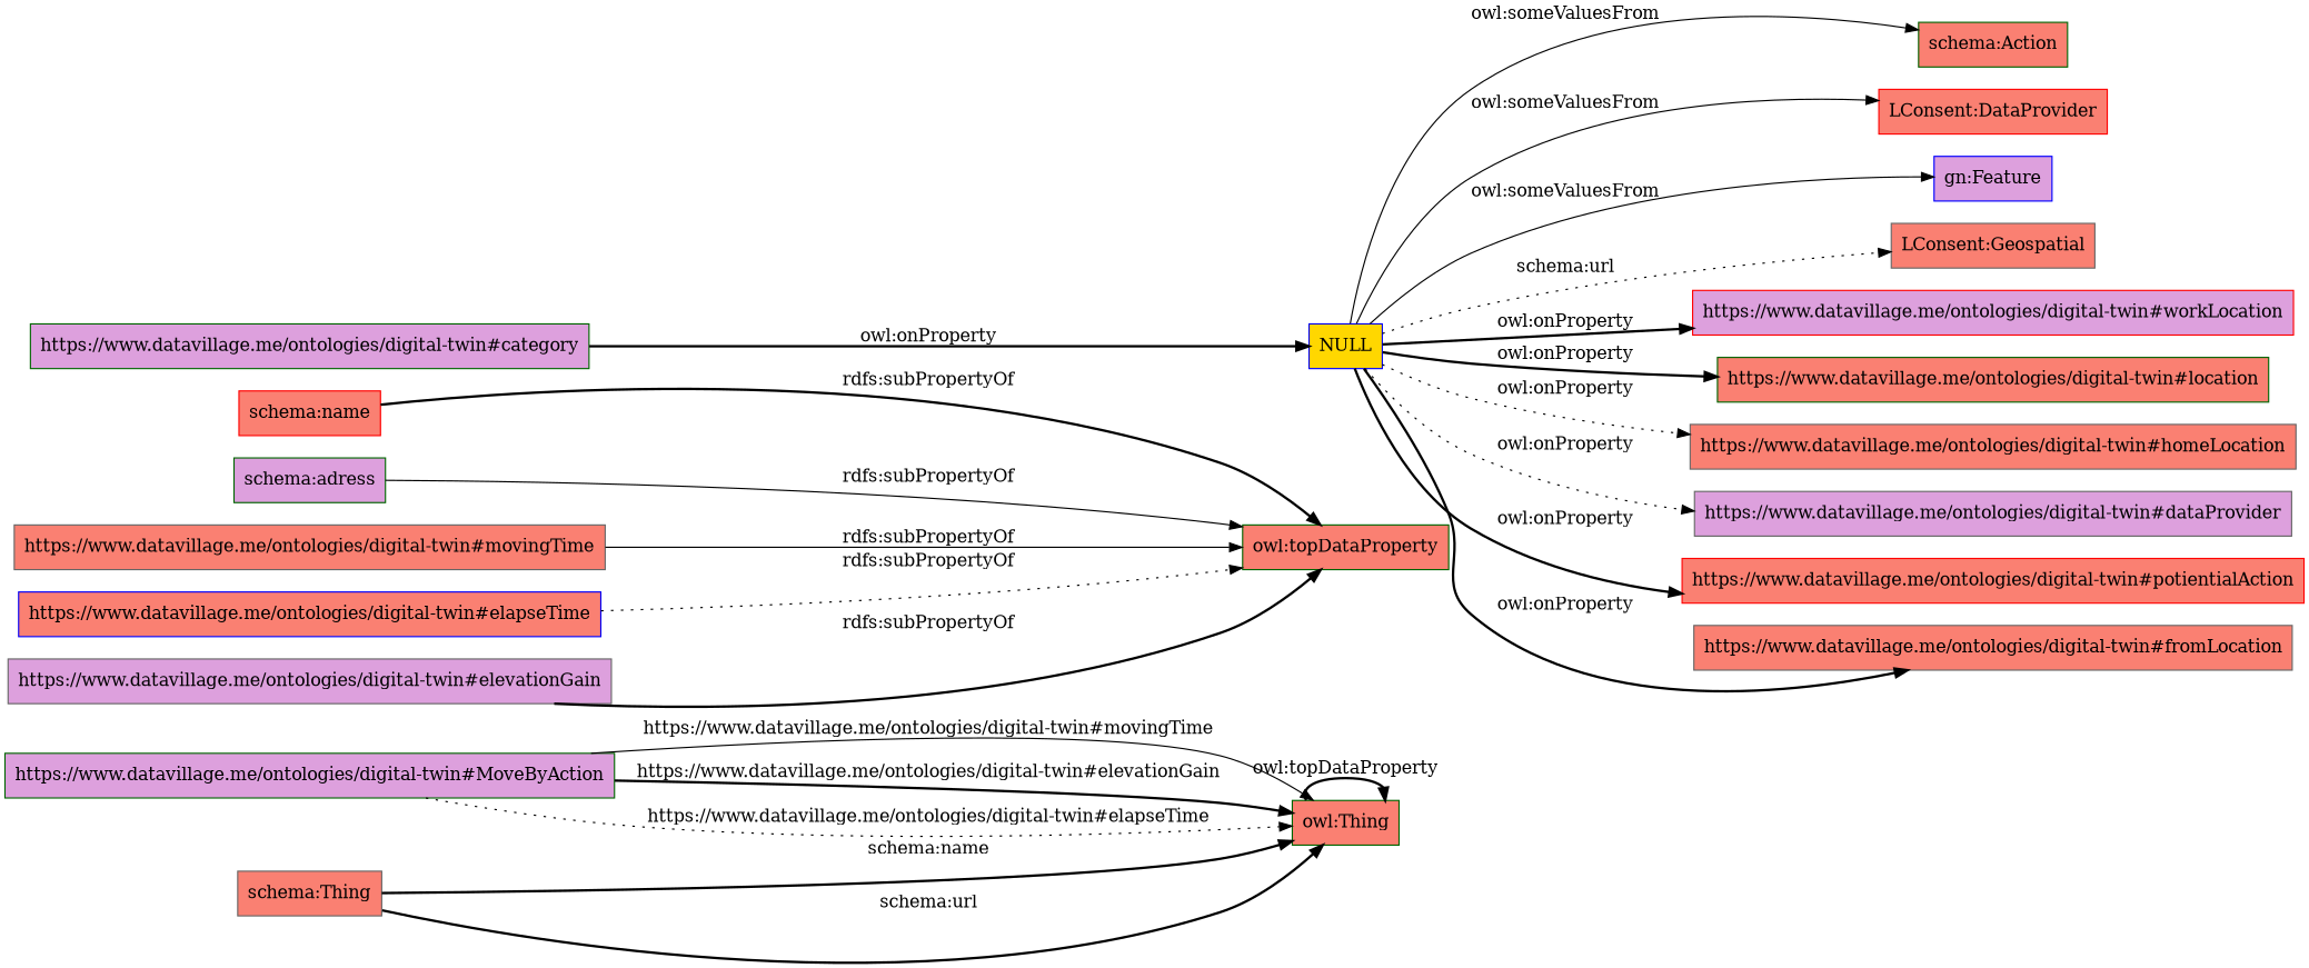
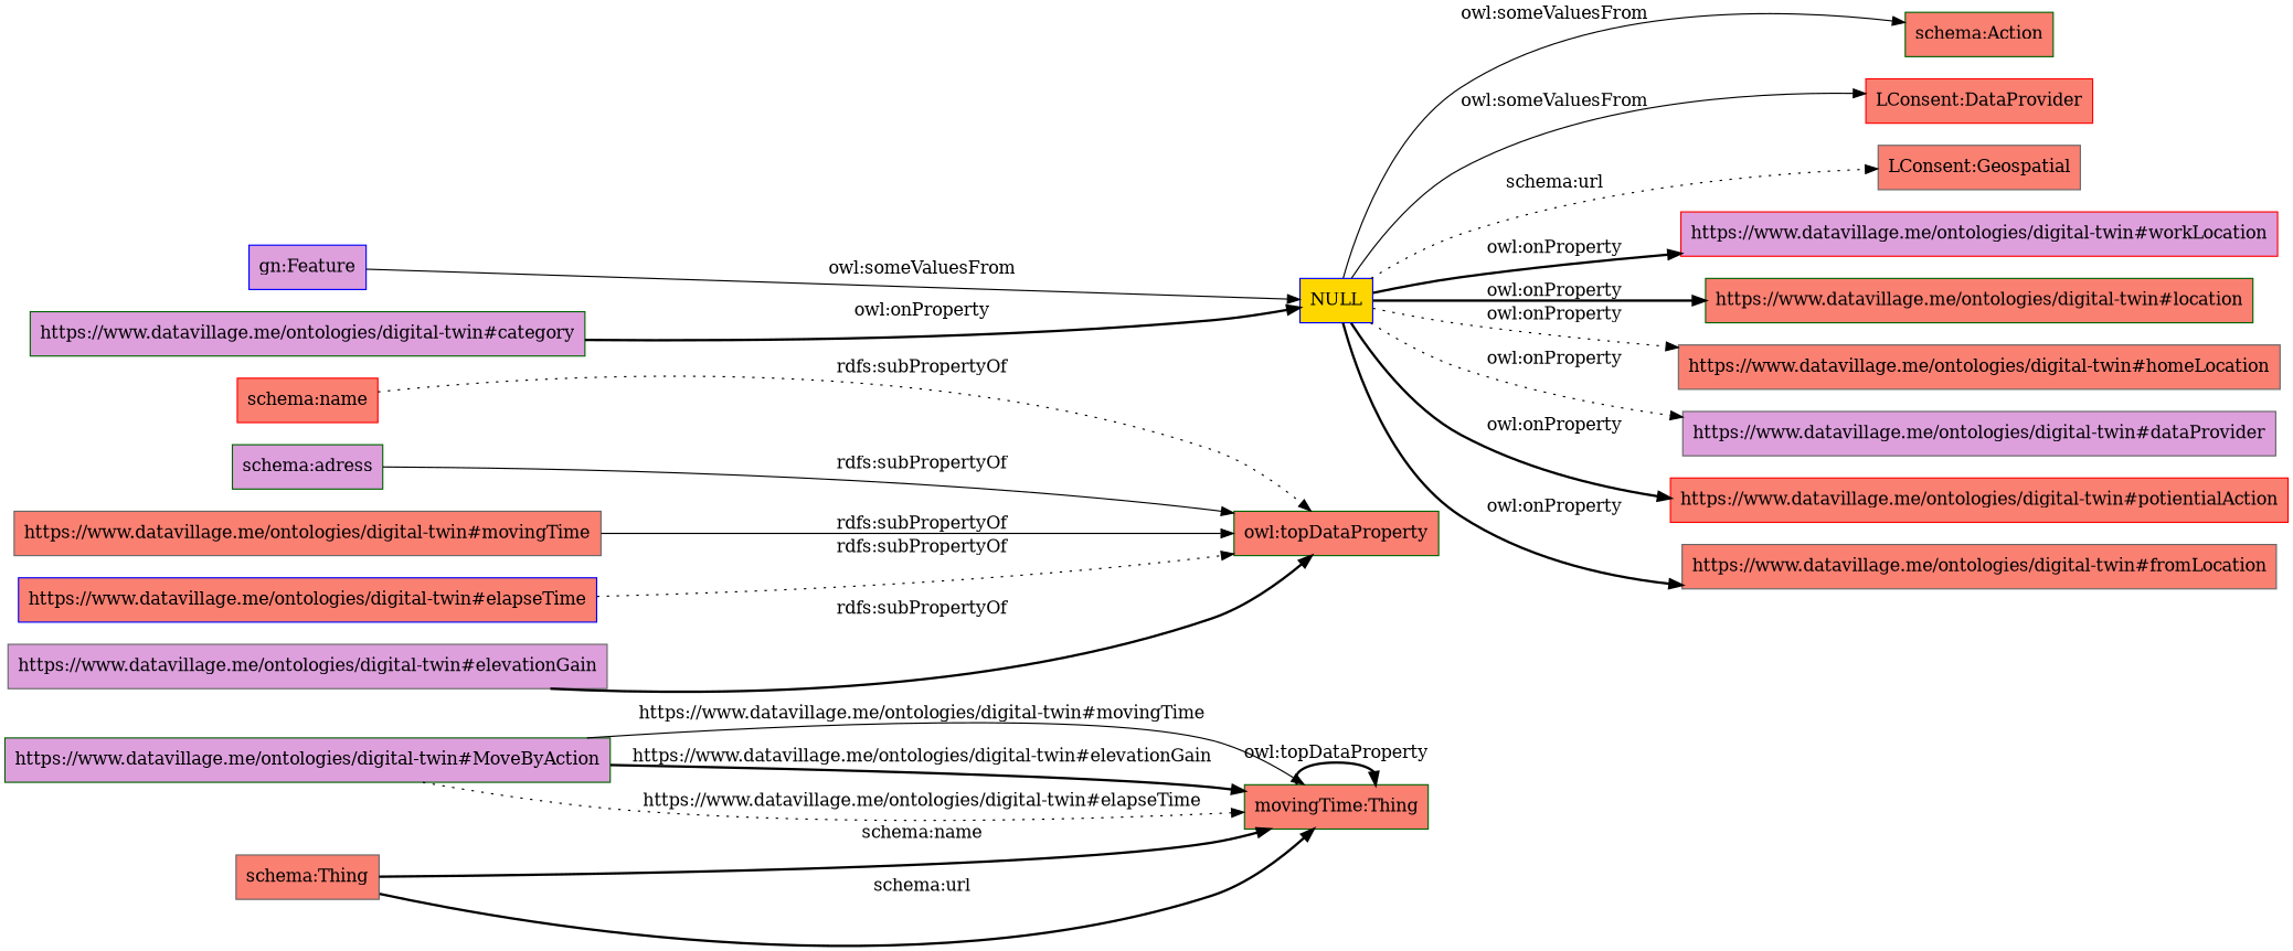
  digraph {
    rankdir=LR
    node [color=darkgreen fillcolor=salmon shape=rectangle style=filled]
    edge [style=bold]
    "https://www.datavillage.me/ontologies/digital-twin#MoveByAction" [fillcolor=plum]
-   "owl:Thing"
+   "owl:Thing" [label="movingTime:Thing"]
    "schema:Thing" [color=gray40]
    "schema:name" [color=red]
    "owl:topDataProperty"
    "schema:adress" [fillcolor=plum]
    "https://www.datavillage.me/ontologies/digital-twin#movingTime" [color=gray40]
    "https://www.datavillage.me/ontologies/digital-twin#elapseTime" [color=blue]
    "https://www.datavillage.me/ontologies/digital-twin#elevationGain" [color=gray40 fillcolor=plum]
    NULL [color=blue fillcolor=gold]
    "schema:Action"
    "LConsent:DataProvider" [color=red]
    "gn:Feature" [color=blue fillcolor=plum]
    "LConsent:Geospatial" [color=gray40]
    "https://www.datavillage.me/ontologies/digital-twin#workLocation" [color=red fillcolor=plum]
    "https://www.datavillage.me/ontologies/digital-twin#location"
    "https://www.datavillage.me/ontologies/digital-twin#homeLocation" [color=gray40]
    "https://www.datavillage.me/ontologies/digital-twin#dataProvider" [color=gray40 fillcolor=plum]
    "https://www.datavillage.me/ontologies/digital-twin#potientialAction" [color=red]
    "https://www.datavillage.me/ontologies/digital-twin#fromLocation" [color=gray40]
    "https://www.datavillage.me/ontologies/digital-twin#category" [fillcolor=plum]
    "https://www.datavillage.me/ontologies/digital-twin#MoveByAction" -> "owl:Thing" [label="https://www.datavillage.me/ontologies/digital-twin#movingTime" style=solid]
    "https://www.datavillage.me/ontologies/digital-twin#MoveByAction" -> "owl:Thing" [label="https://www.datavillage.me/ontologies/digital-twin#elevationGain"]
    "https://www.datavillage.me/ontologies/digital-twin#MoveByAction" -> "owl:Thing" [label="https://www.datavillage.me/ontologies/digital-twin#elapseTime" style=dotted]
    "owl:Thing" -> "owl:Thing" [label="owl:topDataProperty"]
    "schema:Thing" -> "owl:Thing" [label="schema:name"]
    "schema:Thing" -> "owl:Thing" [label="schema:url"]
-   "schema:name" -> "owl:topDataProperty" [label="rdfs:subPropertyOf"]
+   "schema:name" -> "owl:topDataProperty" [label="rdfs:subPropertyOf" style=dotted]
    "schema:adress" -> "owl:topDataProperty" [label="rdfs:subPropertyOf" style=solid]
    "https://www.datavillage.me/ontologies/digital-twin#movingTime" -> "owl:topDataProperty" [label="rdfs:subPropertyOf" style=solid]
    "https://www.datavillage.me/ontologies/digital-twin#elapseTime" -> "owl:topDataProperty" [label="rdfs:subPropertyOf" style=dotted]
    "https://www.datavillage.me/ontologies/digital-twin#elevationGain" -> "owl:topDataProperty" [label="rdfs:subPropertyOf"]
    NULL -> "schema:Action" [label="owl:someValuesFrom" style=solid]
    NULL -> "LConsent:DataProvider" [label="owl:someValuesFrom" style=solid]
-   NULL -> "gn:Feature" [label="owl:someValuesFrom" style=solid]
+   "gn:Feature" -> NULL [label="owl:someValuesFrom" style=solid]
    NULL -> "LConsent:Geospatial" [label="schema:url" style=dotted]
    NULL -> "https://www.datavillage.me/ontologies/digital-twin#workLocation" [label="owl:onProperty"]
    NULL -> "https://www.datavillage.me/ontologies/digital-twin#location" [label="owl:onProperty"]
    NULL -> "https://www.datavillage.me/ontologies/digital-twin#homeLocation" [label="owl:onProperty" style=dotted]
    NULL -> "https://www.datavillage.me/ontologies/digital-twin#dataProvider" [label="owl:onProperty" style=dotted]
    NULL -> "https://www.datavillage.me/ontologies/digital-twin#potientialAction" [label="owl:onProperty"]
    NULL -> "https://www.datavillage.me/ontologies/digital-twin#fromLocation" [label="owl:onProperty"]
    "https://www.datavillage.me/ontologies/digital-twin#category" -> NULL [label="owl:onProperty"]
  }
